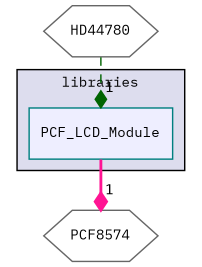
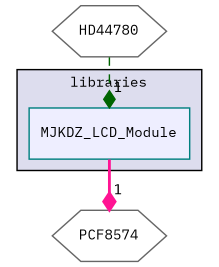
  digraph {
    compound=true
    fontname="IBM Plex Mono"
    node [color=gray40 fontname="IBM Plex Mono" fontsize=10 shape=hexagon]
    edge [arrowhead=diamond fontname="IBM Plex Mono" headlabel=1 labeldistance=1.5 labelfontname=Helvetica labelfontsize=10]
-   n1 [color=teal fillcolor="#eeeeff" label=PCF_LCD_Module pencolor=black shape=box style=filled]
+   n1 [color=teal fillcolor="#eeeeff" label=MJKDZ_LCD_Module pencolor=black shape=box style=filled]
    n2 [label=PCF8574]
    n3 [label=HD44780]
    subgraph cluster_1 {
      bgcolor="#ddddee"
      fontsize=10
      label=libraries
      pencolor=black
      n1
    }
    n1 -> n2 [color=deeppink style=bold]
    n3 -> n1 [color=darkgreen style=dashed]
  }
